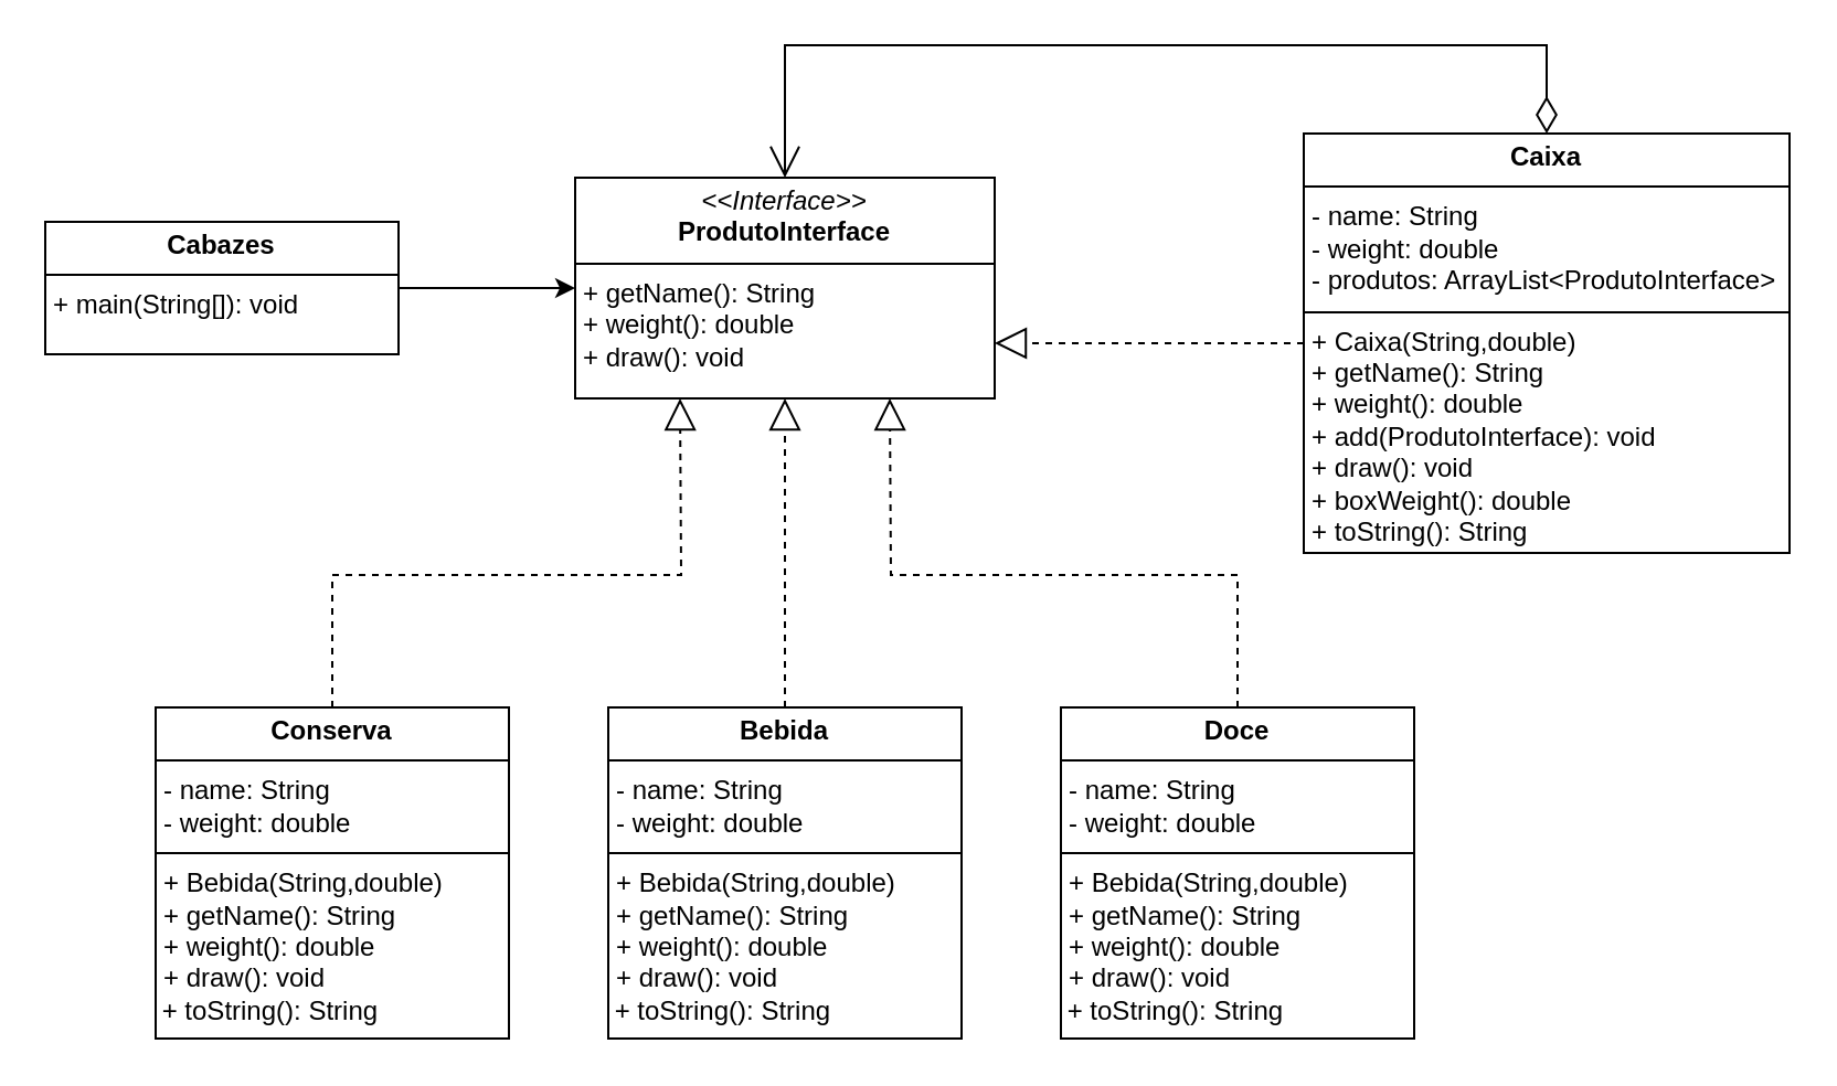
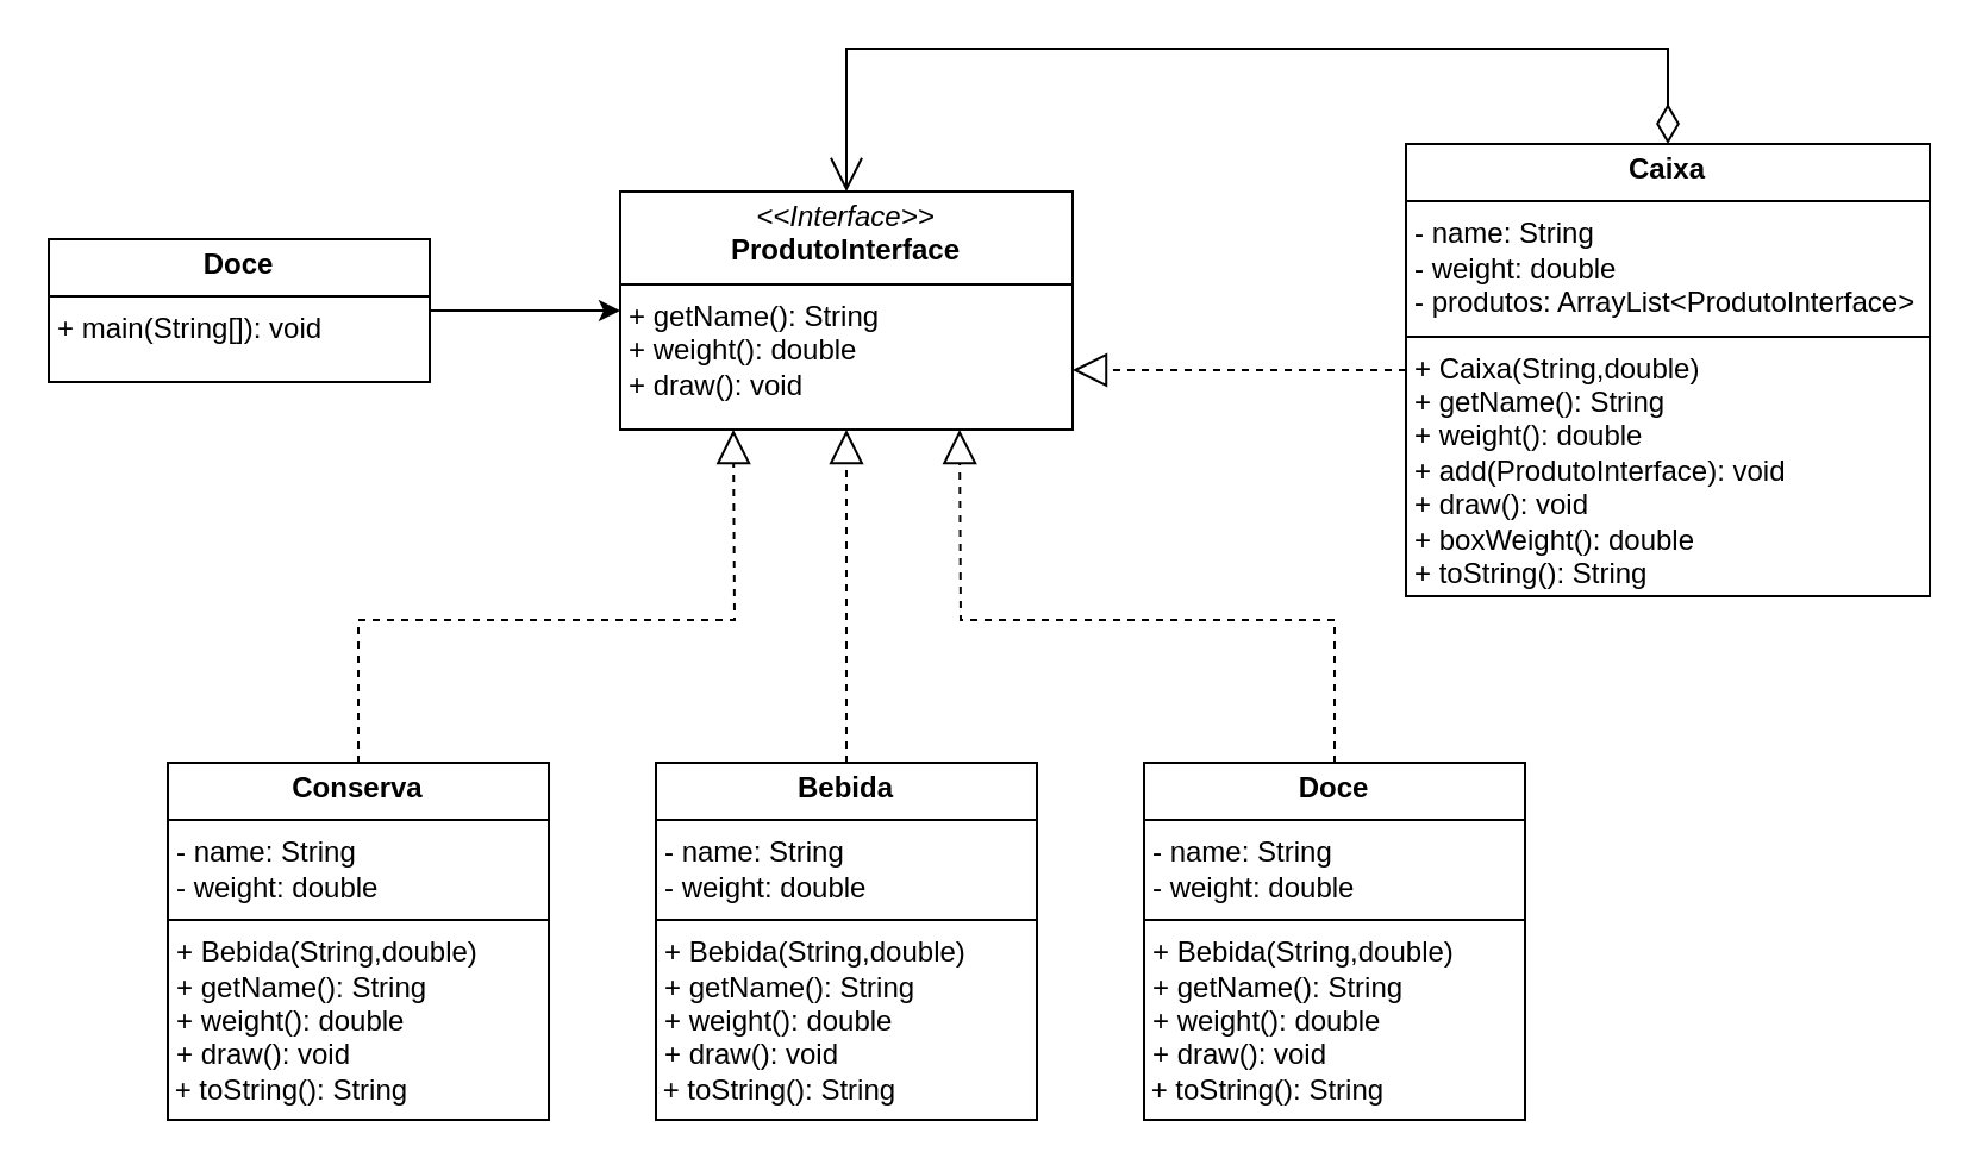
  <mxCell id="0" />
  <mxCell id="1" parent="0" />
  <mxCell id="2" value="&lt;p style=&quot;margin:0px;margin-top:4px;text-align:center;&quot;&gt;&lt;i&gt;&amp;lt;&amp;lt;Interface&amp;gt;&amp;gt;&lt;/i&gt;&lt;br&gt;&lt;b&gt;ProdutoInterface&lt;/b&gt;&lt;/p&gt;&lt;hr size=&quot;1&quot; style=&quot;border-style:solid;&quot;&gt;&lt;p style=&quot;margin:0px;margin-left:4px;&quot;&gt;+ getName(): String&lt;/p&gt;&lt;p style=&quot;margin:0px;margin-left:4px;&quot;&gt;+ weight(): double&lt;/p&gt;&lt;p style=&quot;margin:0px;margin-left:4px;&quot;&gt;+ draw(): void&lt;/p&gt;" style="verticalAlign=top;align=left;overflow=fill;html=1;whiteSpace=wrap;" vertex="1" parent="1"><mxGeometry x="260" y="80" width="190" height="100" as="geometry" /></mxCell>
  <mxCell id="3" value="&lt;p style=&quot;margin:0px;margin-top:4px;text-align:center;&quot;&gt;&lt;b&gt;Caixa&lt;/b&gt;&lt;/p&gt;&lt;hr size=&quot;1&quot; style=&quot;border-style:solid;&quot;&gt;&lt;p style=&quot;margin:0px;margin-left:4px;&quot;&gt;- name: String&lt;/p&gt;&lt;p style=&quot;margin:0px;margin-left:4px;&quot;&gt;- weight: double&lt;/p&gt;&lt;p style=&quot;margin:0px;margin-left:4px;&quot;&gt;- produtos: ArrayList&amp;lt;ProdutoInterface&amp;gt;&lt;/p&gt;&lt;hr size=&quot;1&quot; style=&quot;border-style:solid;&quot;&gt;&lt;p style=&quot;margin:0px;margin-left:4px;&quot;&gt;+ Caixa(String,double)&lt;/p&gt;&lt;p style=&quot;margin:0px;margin-left:4px;&quot;&gt;+ getName(): String&lt;/p&gt;&lt;p style=&quot;margin:0px;margin-left:4px;&quot;&gt;+ weight(): double&lt;/p&gt;&lt;p style=&quot;margin:0px;margin-left:4px;&quot;&gt;+ add(ProdutoInterface): void&lt;/p&gt;&lt;p style=&quot;margin:0px;margin-left:4px;&quot;&gt;+ draw(): void&lt;/p&gt;&lt;p style=&quot;margin:0px;margin-left:4px;&quot;&gt;+ boxWeight(): double&lt;/p&gt;&lt;p style=&quot;margin:0px;margin-left:4px;&quot;&gt;+ toString(): String&lt;/p&gt;" style="verticalAlign=top;align=left;overflow=fill;html=1;whiteSpace=wrap;" vertex="1" parent="1"><mxGeometry x="590" y="60" width="220" height="190" as="geometry" /></mxCell>
  <mxCell id="4" value="&lt;p style=&quot;margin:0px;margin-top:4px;text-align:center;&quot;&gt;&lt;b&gt;Bebida&lt;/b&gt;&lt;/p&gt;&lt;hr size=&quot;1&quot; style=&quot;border-style:solid;&quot;&gt;&lt;p style=&quot;margin:0px;margin-left:4px;&quot;&gt;- name: String&lt;/p&gt;&lt;p style=&quot;margin:0px;margin-left:4px;&quot;&gt;- weight: double&lt;/p&gt;&lt;hr size=&quot;1&quot; style=&quot;border-style:solid;&quot;&gt;&lt;p style=&quot;margin:0px;margin-left:4px;&quot;&gt;+ Bebida(String,double)&lt;/p&gt;&lt;p style=&quot;margin:0px;margin-left:4px;&quot;&gt;+ getName(): String&lt;/p&gt;&lt;p style=&quot;margin: 0px 0px 0px 4px;&quot;&gt;+ weight(): double&lt;/p&gt;&lt;div&gt;&lt;p style=&quot;margin: 0px 0px 0px 4px;&quot;&gt;+ draw(): void&lt;/p&gt;&lt;/div&gt;&lt;div&gt;&amp;nbsp;+ toString(): String&lt;br&gt;&lt;/div&gt;" style="verticalAlign=top;align=left;overflow=fill;html=1;whiteSpace=wrap;" vertex="1" parent="1"><mxGeometry x="275" y="320" width="160" height="150" as="geometry" /></mxCell>
  <mxCell id="5" value="&lt;p style=&quot;margin:0px;margin-top:4px;text-align:center;&quot;&gt;&lt;b&gt;Doce&lt;/b&gt;&lt;/p&gt;&lt;hr size=&quot;1&quot; style=&quot;border-style:solid;&quot;&gt;&lt;p style=&quot;margin:0px;margin-left:4px;&quot;&gt;- name: String&lt;/p&gt;&lt;p style=&quot;margin:0px;margin-left:4px;&quot;&gt;- weight: double&lt;/p&gt;&lt;hr size=&quot;1&quot; style=&quot;border-style:solid;&quot;&gt;&lt;p style=&quot;margin:0px;margin-left:4px;&quot;&gt;+ Bebida(String,double)&lt;/p&gt;&lt;p style=&quot;margin:0px;margin-left:4px;&quot;&gt;+ getName(): String&lt;/p&gt;&lt;p style=&quot;margin: 0px 0px 0px 4px;&quot;&gt;+ weight(): double&lt;/p&gt;&lt;div&gt;&lt;p style=&quot;margin: 0px 0px 0px 4px;&quot;&gt;+ draw(): void&lt;/p&gt;&lt;/div&gt;&lt;div&gt;&amp;nbsp;+ toString(): String&lt;br&gt;&lt;/div&gt;" style="verticalAlign=top;align=left;overflow=fill;html=1;whiteSpace=wrap;" vertex="1" parent="1"><mxGeometry x="480" y="320" width="160" height="150" as="geometry" /></mxCell>
  <mxCell id="6" value="&lt;p style=&quot;margin:0px;margin-top:4px;text-align:center;&quot;&gt;&lt;b&gt;Conserva&lt;/b&gt;&lt;/p&gt;&lt;hr size=&quot;1&quot; style=&quot;border-style:solid;&quot;&gt;&lt;p style=&quot;margin:0px;margin-left:4px;&quot;&gt;- name: String&lt;/p&gt;&lt;p style=&quot;margin:0px;margin-left:4px;&quot;&gt;- weight: double&lt;/p&gt;&lt;hr size=&quot;1&quot; style=&quot;border-style:solid;&quot;&gt;&lt;p style=&quot;margin:0px;margin-left:4px;&quot;&gt;+ Bebida(String,double)&lt;/p&gt;&lt;p style=&quot;margin:0px;margin-left:4px;&quot;&gt;+ getName(): String&lt;/p&gt;&lt;p style=&quot;margin: 0px 0px 0px 4px;&quot;&gt;+ weight(): double&lt;/p&gt;&lt;div&gt;&lt;p style=&quot;margin: 0px 0px 0px 4px;&quot;&gt;+ draw(): void&lt;/p&gt;&lt;/div&gt;&lt;div&gt;&amp;nbsp;+ toString(): String&lt;br&gt;&lt;/div&gt;" style="verticalAlign=top;align=left;overflow=fill;html=1;whiteSpace=wrap;" vertex="1" parent="1"><mxGeometry x="70" y="320" width="160" height="150" as="geometry" /></mxCell>
  <mxCell id="7" style="edgeStyle=orthogonalEdgeStyle;rounded=0;orthogonalLoop=1;jettySize=auto;html=1;" edge="1" parent="1" source="8" target="2"><mxGeometry relative="1" as="geometry" /></mxCell>
- <mxCell id="8" value="&lt;p style=&quot;margin:0px;margin-top:4px;text-align:center;&quot;&gt;&lt;b&gt;Cabazes&lt;/b&gt;&lt;/p&gt;&lt;hr size=&quot;1&quot; style=&quot;border-style:solid;&quot;&gt;&lt;p style=&quot;margin:0px;margin-left:4px;&quot;&gt;+ main(String[]): void&lt;/p&gt;" style="verticalAlign=top;align=left;overflow=fill;html=1;whiteSpace=wrap;" vertex="1" parent="1"><mxGeometry x="20" y="100" width="160" height="60" as="geometry" /></mxCell>
+ <mxCell id="8" value="&lt;p style=&quot;margin:0px;margin-top:4px;text-align:center;&quot;&gt;&lt;b&gt;Doce&lt;/b&gt;&lt;/p&gt;&lt;hr size=&quot;1&quot; style=&quot;border-style:solid;&quot;&gt;&lt;p style=&quot;margin:0px;margin-left:4px;&quot;&gt;+ main(String[]): void&lt;/p&gt;" style="verticalAlign=top;align=left;overflow=fill;html=1;whiteSpace=wrap;" vertex="1" parent="1"><mxGeometry x="20" y="100" width="160" height="60" as="geometry" /></mxCell>
  <mxCell id="9" value="" style="endArrow=block;dashed=1;endFill=0;endSize=12;html=1;rounded=0;entryX=0.25;entryY=1;entryDx=0;entryDy=0;exitX=0.5;exitY=0;exitDx=0;exitDy=0;" edge="1" parent="1" source="6" target="2"><mxGeometry width="160" relative="1" as="geometry"><mxPoint x="320" y="410" as="sourcePoint" /><mxPoint x="480" y="410" as="targetPoint" /><Array as="points"><mxPoint x="150" y="260" /><mxPoint x="308" y="260" /></Array></mxGeometry></mxCell>
  <mxCell id="10" value="" style="endArrow=block;dashed=1;endFill=0;endSize=12;html=1;rounded=0;entryX=0.5;entryY=1;entryDx=0;entryDy=0;exitX=0.5;exitY=0;exitDx=0;exitDy=0;" edge="1" parent="1" source="4" target="2"><mxGeometry width="160" relative="1" as="geometry"><mxPoint x="320" y="410" as="sourcePoint" /><mxPoint x="480" y="410" as="targetPoint" /></mxGeometry></mxCell>
  <mxCell id="11" value="" style="endArrow=block;dashed=1;endFill=0;endSize=12;html=1;rounded=0;entryX=0.75;entryY=1;entryDx=0;entryDy=0;exitX=0.5;exitY=0;exitDx=0;exitDy=0;" edge="1" parent="1" source="5" target="2"><mxGeometry width="160" relative="1" as="geometry"><mxPoint x="320" y="410" as="sourcePoint" /><mxPoint x="480" y="410" as="targetPoint" /><Array as="points"><mxPoint x="560" y="260" /><mxPoint x="403" y="260" /></Array></mxGeometry></mxCell>
  <mxCell id="12" value="" style="endArrow=block;dashed=1;endFill=0;endSize=12;html=1;rounded=0;entryX=1;entryY=0.75;entryDx=0;entryDy=0;exitX=0;exitY=0.5;exitDx=0;exitDy=0;" edge="1" parent="1" source="3" target="2"><mxGeometry width="160" relative="1" as="geometry"><mxPoint x="320" y="410" as="sourcePoint" /><mxPoint x="480" y="410" as="targetPoint" /></mxGeometry></mxCell>
  <mxCell id="13" value="" style="endArrow=open;html=1;endSize=12;startArrow=diamondThin;startSize=14;startFill=0;edgeStyle=orthogonalEdgeStyle;align=left;verticalAlign=bottom;rounded=0;entryX=0.5;entryY=0;entryDx=0;entryDy=0;exitX=0.5;exitY=0;exitDx=0;exitDy=0;" edge="1" parent="1" source="3" target="2"><mxGeometry x="-1" y="3" relative="1" as="geometry"><mxPoint x="650" y="10" as="sourcePoint" /><mxPoint x="480" y="300" as="targetPoint" /><Array as="points"><mxPoint x="700" y="20" /><mxPoint x="355" y="20" /></Array></mxGeometry></mxCell>
